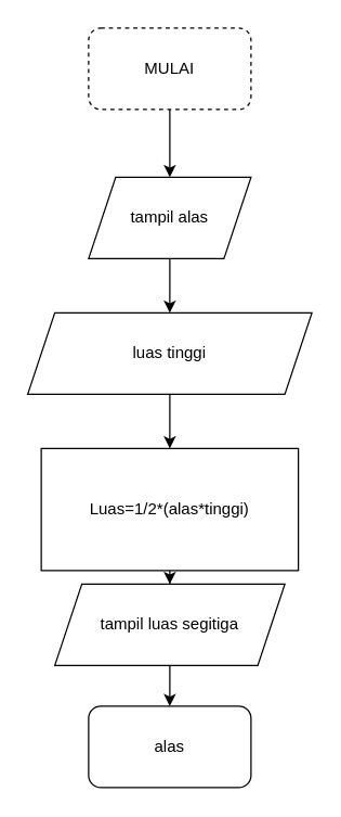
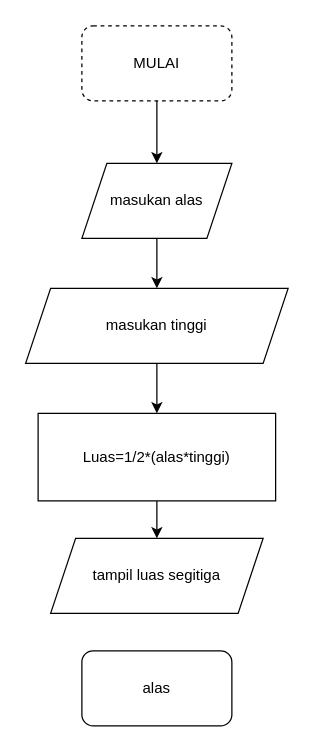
  <mxCell id="0" />
  <mxCell id="1" parent="0" />
  <mxCell id="2" value="" style="edgeStyle=orthogonalEdgeStyle;rounded=0;orthogonalLoop=1;jettySize=auto;html=1;" edge="1" parent="1" source="3" target="5"><mxGeometry relative="1" as="geometry" /></mxCell>
  <mxCell id="3" value="MULAI" style="rounded=1;whiteSpace=wrap;html=1;dashed=1;" vertex="1" parent="1"><mxGeometry x="65" y="20" width="120" height="60" as="geometry" /></mxCell>
  <mxCell id="4" value="" style="edgeStyle=orthogonalEdgeStyle;rounded=0;orthogonalLoop=1;jettySize=auto;html=1;" edge="1" parent="1" source="5" target="7"><mxGeometry relative="1" as="geometry" /></mxCell>
- <mxCell id="5" value="tampil alas" style="shape=parallelogram;perimeter=parallelogramPerimeter;whiteSpace=wrap;html=1;fixedSize=1;" vertex="1" parent="1"><mxGeometry x="65" y="130" width="120" height="60" as="geometry" /></mxCell>
+ <mxCell id="5" value="masukan alas" style="shape=parallelogram;perimeter=parallelogramPerimeter;whiteSpace=wrap;html=1;fixedSize=1;" vertex="1" parent="1"><mxGeometry x="65" y="130" width="120" height="60" as="geometry" /></mxCell>
  <mxCell id="6" value="" style="edgeStyle=orthogonalEdgeStyle;rounded=0;orthogonalLoop=1;jettySize=auto;html=1;" edge="1" parent="1" source="7" target="9"><mxGeometry relative="1" as="geometry" /></mxCell>
- <mxCell id="7" value="luas tinggi" style="shape=parallelogram;perimeter=parallelogramPerimeter;whiteSpace=wrap;html=1;fixedSize=1;" vertex="1" parent="1"><mxGeometry x="20" y="230" width="210" height="60" as="geometry" /></mxCell>
+ <mxCell id="7" value="masukan tinggi" style="shape=parallelogram;perimeter=parallelogramPerimeter;whiteSpace=wrap;html=1;fixedSize=1;" vertex="1" parent="1"><mxGeometry x="20" y="230" width="210" height="60" as="geometry" /></mxCell>
  <mxCell id="8" value="" style="edgeStyle=orthogonalEdgeStyle;rounded=0;orthogonalLoop=1;jettySize=auto;html=1;" edge="1" parent="1" source="9" target="11"><mxGeometry relative="1" as="geometry" /></mxCell>
- <mxCell id="9" value="Luas=1/2*(alas*tinggi)" style="rounded=0;whiteSpace=wrap;html=1;" vertex="1" parent="1"><mxGeometry x="30" y="330" width="190" height="90" as="geometry" /></mxCell>
- <mxCell id="10" value="" style="edgeStyle=orthogonalEdgeStyle;rounded=0;orthogonalLoop=1;jettySize=auto;html=1;" edge="1" parent="1" source="11" target="12"><mxGeometry relative="1" as="geometry" /></mxCell>
+ <mxCell id="9" value="Luas=1/2*(alas*tinggi)" style="rounded=0;whiteSpace=wrap;html=1;" vertex="1" parent="1"><mxGeometry x="30" y="330" width="190" height="70" as="geometry" /></mxCell>
  <mxCell id="11" value="tampil luas segitiga" style="shape=parallelogram;perimeter=parallelogramPerimeter;whiteSpace=wrap;html=1;fixedSize=1;" vertex="1" parent="1"><mxGeometry x="40" y="430" width="170" height="60" as="geometry" /></mxCell>
  <mxCell id="12" value="alas" style="rounded=1;whiteSpace=wrap;html=1;" vertex="1" parent="1"><mxGeometry x="65" y="520" width="120" height="60" as="geometry" /></mxCell>
